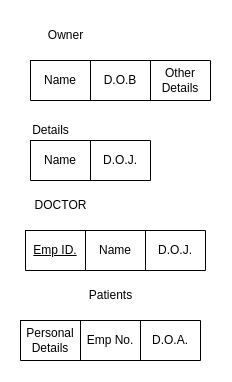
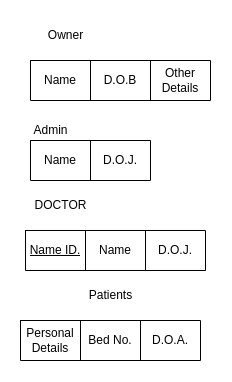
  <mxCell id="0" />
  <mxCell id="1" parent="0" />
  <mxCell id="2" value="" style="shape=table;startSize=0;container=1;collapsible=0;childLayout=tableLayout;" vertex="1" parent="1"><mxGeometry x="30" y="60" width="180" height="40" as="geometry" /></mxCell>
  <mxCell id="3" value="" style="shape=tableRow;horizontal=0;startSize=0;swimlaneHead=0;swimlaneBody=0;strokeColor=inherit;top=0;left=0;bottom=0;right=0;collapsible=0;dropTarget=0;fillColor=none;points=[[0,0.5],[1,0.5]];portConstraint=eastwest;" vertex="1" parent="2"><mxGeometry width="180" height="40" as="geometry" /></mxCell>
  <mxCell id="4" value="Name" style="shape=partialRectangle;html=1;whiteSpace=wrap;connectable=0;strokeColor=inherit;overflow=hidden;fillColor=none;top=0;left=0;bottom=0;right=0;pointerEvents=1;" vertex="1" parent="3"><mxGeometry width="60" height="40" as="geometry"><mxRectangle width="60" height="40" as="alternateBounds" /></mxGeometry></mxCell>
  <mxCell id="5" value="D.O.B" style="shape=partialRectangle;html=1;whiteSpace=wrap;connectable=0;strokeColor=inherit;overflow=hidden;fillColor=none;top=0;left=0;bottom=0;right=0;pointerEvents=1;" vertex="1" parent="3"><mxGeometry x="60" width="60" height="40" as="geometry"><mxRectangle width="60" height="40" as="alternateBounds" /></mxGeometry></mxCell>
  <mxCell id="6" value="Other Details" style="shape=partialRectangle;html=1;whiteSpace=wrap;connectable=0;strokeColor=inherit;overflow=hidden;fillColor=none;top=0;left=0;bottom=0;right=0;pointerEvents=1;" vertex="1" parent="3"><mxGeometry x="120" width="60" height="40" as="geometry"><mxRectangle width="60" height="40" as="alternateBounds" /></mxGeometry></mxCell>
  <mxCell id="7" value="Owner" style="text;html=1;align=center;verticalAlign=middle;resizable=0;points=[];autosize=1;strokeColor=none;fillColor=none;" vertex="1" parent="1"><mxGeometry x="35" y="20" width="60" height="30" as="geometry" /></mxCell>
  <mxCell id="8" value="" style="shape=table;startSize=0;container=1;collapsible=0;childLayout=tableLayout;" vertex="1" parent="1"><mxGeometry x="30" y="140" width="120" height="40" as="geometry" /></mxCell>
  <mxCell id="9" value="" style="shape=tableRow;horizontal=0;startSize=0;swimlaneHead=0;swimlaneBody=0;strokeColor=inherit;top=0;left=0;bottom=0;right=0;collapsible=0;dropTarget=0;fillColor=none;points=[[0,0.5],[1,0.5]];portConstraint=eastwest;" vertex="1" parent="8"><mxGeometry width="120" height="40" as="geometry" /></mxCell>
  <mxCell id="10" value="Name" style="shape=partialRectangle;html=1;whiteSpace=wrap;connectable=0;strokeColor=inherit;overflow=hidden;fillColor=none;top=0;left=0;bottom=0;right=0;pointerEvents=1;" vertex="1" parent="9"><mxGeometry width="60" height="40" as="geometry"><mxRectangle width="60" height="40" as="alternateBounds" /></mxGeometry></mxCell>
  <mxCell id="11" value="D.O.J." style="shape=partialRectangle;html=1;whiteSpace=wrap;connectable=0;strokeColor=inherit;overflow=hidden;fillColor=none;top=0;left=0;bottom=0;right=0;pointerEvents=1;" vertex="1" parent="9"><mxGeometry x="60" width="60" height="40" as="geometry"><mxRectangle width="60" height="40" as="alternateBounds" /></mxGeometry></mxCell>
- <mxCell id="12" value="Details" style="text;html=1;align=center;verticalAlign=middle;resizable=0;points=[];autosize=1;strokeColor=none;fillColor=none;" vertex="1" parent="1"><mxGeometry x="20" y="115" width="60" height="30" as="geometry" /></mxCell>
+ <mxCell id="12" value="Admin" style="text;html=1;align=center;verticalAlign=middle;resizable=0;points=[];autosize=1;strokeColor=none;fillColor=none;" vertex="1" parent="1"><mxGeometry x="20" y="115" width="60" height="30" as="geometry" /></mxCell>
  <mxCell id="13" value="" style="shape=table;startSize=0;container=1;collapsible=0;childLayout=tableLayout;" vertex="1" parent="1"><mxGeometry x="25" y="230" width="180" height="40" as="geometry" /></mxCell>
  <mxCell id="14" value="" style="shape=tableRow;horizontal=0;startSize=0;swimlaneHead=0;swimlaneBody=0;strokeColor=inherit;top=0;left=0;bottom=0;right=0;collapsible=0;dropTarget=0;fillColor=none;points=[[0,0.5],[1,0.5]];portConstraint=eastwest;" vertex="1" parent="13"><mxGeometry width="180" height="40" as="geometry" /></mxCell>
- <mxCell id="15" value="&lt;u&gt;Emp ID.&lt;/u&gt;" style="shape=partialRectangle;html=1;whiteSpace=wrap;connectable=0;strokeColor=inherit;overflow=hidden;fillColor=none;top=0;left=0;bottom=0;right=0;pointerEvents=1;" vertex="1" parent="14"><mxGeometry width="60" height="40" as="geometry"><mxRectangle width="60" height="40" as="alternateBounds" /></mxGeometry></mxCell>
+ <mxCell id="15" value="&lt;u&gt;Name ID.&lt;/u&gt;" style="shape=partialRectangle;html=1;whiteSpace=wrap;connectable=0;strokeColor=inherit;overflow=hidden;fillColor=none;top=0;left=0;bottom=0;right=0;pointerEvents=1;" vertex="1" parent="14"><mxGeometry width="60" height="40" as="geometry"><mxRectangle width="60" height="40" as="alternateBounds" /></mxGeometry></mxCell>
  <mxCell id="16" value="Name" style="shape=partialRectangle;html=1;whiteSpace=wrap;connectable=0;strokeColor=inherit;overflow=hidden;fillColor=none;top=0;left=0;bottom=0;right=0;pointerEvents=1;" vertex="1" parent="14"><mxGeometry x="60" width="60" height="40" as="geometry"><mxRectangle width="60" height="40" as="alternateBounds" /></mxGeometry></mxCell>
  <mxCell id="17" value="D.O.J." style="shape=partialRectangle;html=1;whiteSpace=wrap;connectable=0;strokeColor=inherit;overflow=hidden;fillColor=none;top=0;left=0;bottom=0;right=0;pointerEvents=1;" vertex="1" parent="14"><mxGeometry x="120" width="60" height="40" as="geometry"><mxRectangle width="60" height="40" as="alternateBounds" /></mxGeometry></mxCell>
  <mxCell id="18" value="DOCTOR" style="text;html=1;align=center;verticalAlign=middle;resizable=0;points=[];autosize=1;strokeColor=none;fillColor=none;" vertex="1" parent="1"><mxGeometry x="20" y="190" width="80" height="30" as="geometry" /></mxCell>
  <mxCell id="19" value="" style="shape=table;startSize=0;container=1;collapsible=0;childLayout=tableLayout;" vertex="1" parent="1"><mxGeometry x="20" y="320" width="180" height="40" as="geometry" /></mxCell>
  <mxCell id="20" value="" style="shape=tableRow;horizontal=0;startSize=0;swimlaneHead=0;swimlaneBody=0;strokeColor=inherit;top=0;left=0;bottom=0;right=0;collapsible=0;dropTarget=0;fillColor=none;points=[[0,0.5],[1,0.5]];portConstraint=eastwest;" vertex="1" parent="19"><mxGeometry width="180" height="40" as="geometry" /></mxCell>
  <mxCell id="21" value="Personal Details" style="shape=partialRectangle;html=1;whiteSpace=wrap;connectable=0;strokeColor=inherit;overflow=hidden;fillColor=none;top=0;left=0;bottom=0;right=0;pointerEvents=1;" vertex="1" parent="20"><mxGeometry width="60" height="40" as="geometry"><mxRectangle width="60" height="40" as="alternateBounds" /></mxGeometry></mxCell>
- <mxCell id="22" value="Emp No." style="shape=partialRectangle;html=1;whiteSpace=wrap;connectable=0;strokeColor=inherit;overflow=hidden;fillColor=none;top=0;left=0;bottom=0;right=0;pointerEvents=1;" vertex="1" parent="20"><mxGeometry x="60" width="60" height="40" as="geometry"><mxRectangle width="60" height="40" as="alternateBounds" /></mxGeometry></mxCell>
+ <mxCell id="22" value="Bed No." style="shape=partialRectangle;html=1;whiteSpace=wrap;connectable=0;strokeColor=inherit;overflow=hidden;fillColor=none;top=0;left=0;bottom=0;right=0;pointerEvents=1;" vertex="1" parent="20"><mxGeometry x="60" width="60" height="40" as="geometry"><mxRectangle width="60" height="40" as="alternateBounds" /></mxGeometry></mxCell>
  <mxCell id="23" value="D.O.A." style="shape=partialRectangle;html=1;whiteSpace=wrap;connectable=0;strokeColor=inherit;overflow=hidden;fillColor=none;top=0;left=0;bottom=0;right=0;pointerEvents=1;" vertex="1" parent="20"><mxGeometry x="120" width="60" height="40" as="geometry"><mxRectangle width="60" height="40" as="alternateBounds" /></mxGeometry></mxCell>
  <mxCell id="24" value="Patients" style="text;html=1;align=center;verticalAlign=middle;resizable=0;points=[];autosize=1;strokeColor=none;fillColor=none;" vertex="1" parent="1"><mxGeometry x="75" y="280" width="70" height="30" as="geometry" /></mxCell>
